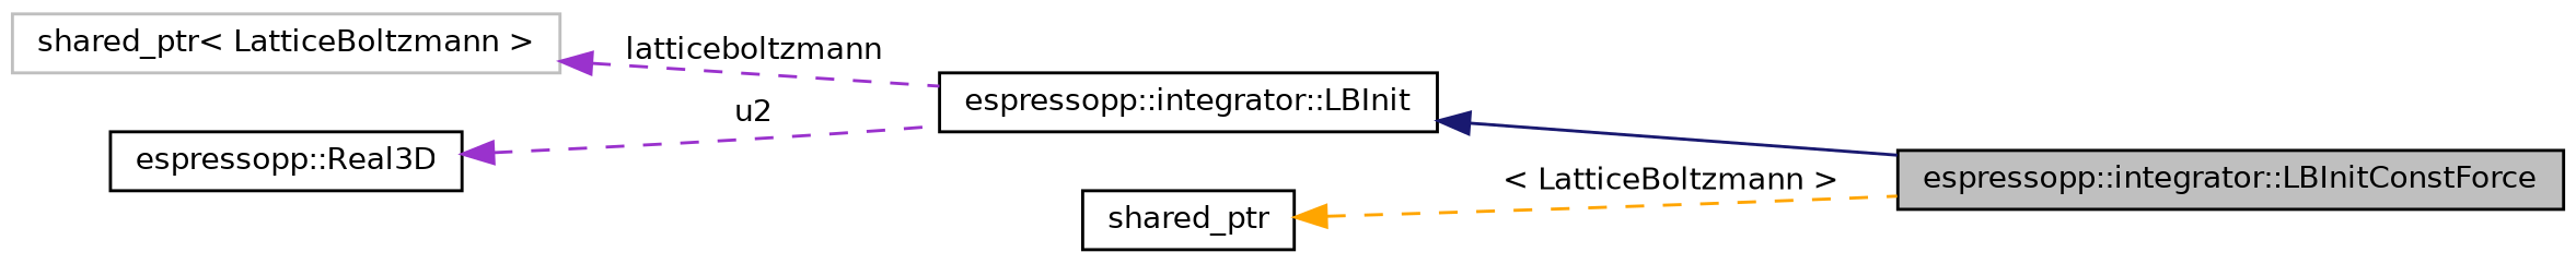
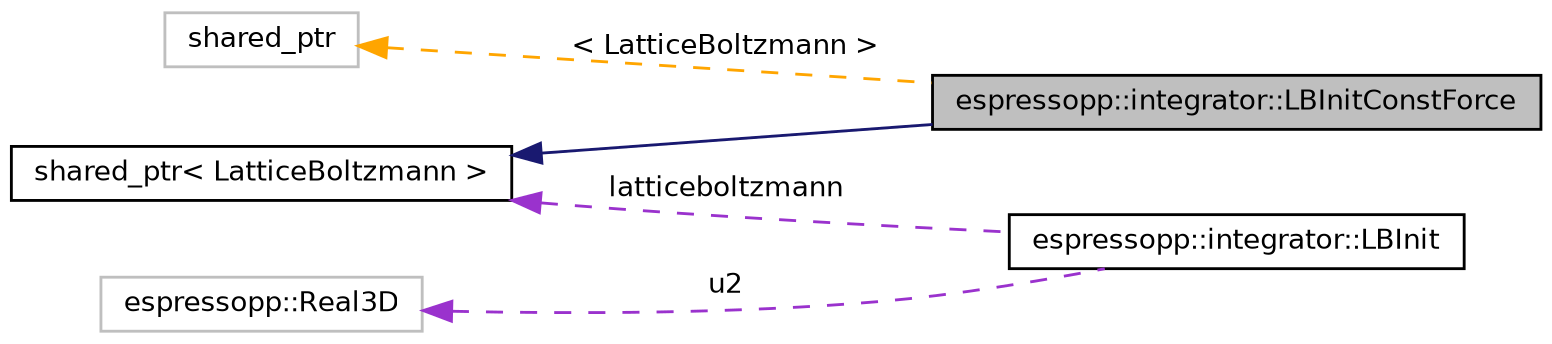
  digraph {
    rankdir=LR
    node [color=black fillcolor=white fontname=Helvetica fontsize=10 shape=record style=filled]
    edge [color=darkorchid3 dir=back fontname=Helvetica fontsize=10 labelfontname=Helvetica labelfontsize=10 style=dashed]
    n1 [fillcolor=grey75 fontcolor=black height=0.2 label="espressopp::integrator::LBInitConstForce" width=0.4]
    n2 [height=0.2 label="espressopp::integrator::LBInit" width=0.4]
-   n3 [color=grey75 height=0.2 label="shared_ptr\< LatticeBoltzmann \>" width=0.4]
-   n4 [height=0.2 label=shared_ptr width=0.4]
-   n5 [height=0.2 label="espressopp::Real3D" width=0.4]
-   n2 -> n1 [color=midnightblue style=solid]
+   n3 [height=0.2 label="shared_ptr\< LatticeBoltzmann \>" width=0.4]
+   n4 [color=grey75 height=0.2 label=shared_ptr width=0.4]
+   n5 [color=grey75 height=0.2 label="espressopp::Real3D" width=0.4]
+   n3 -> n1 [color=midnightblue style=solid]
    n3 -> n2 [label=" latticeboltzmann"]
    n4 -> n1 [color=orange label=" \< LatticeBoltzmann \>"]
    n5 -> n2 [label=" u2"]
  }
